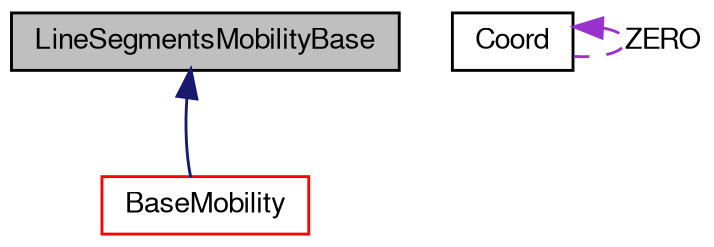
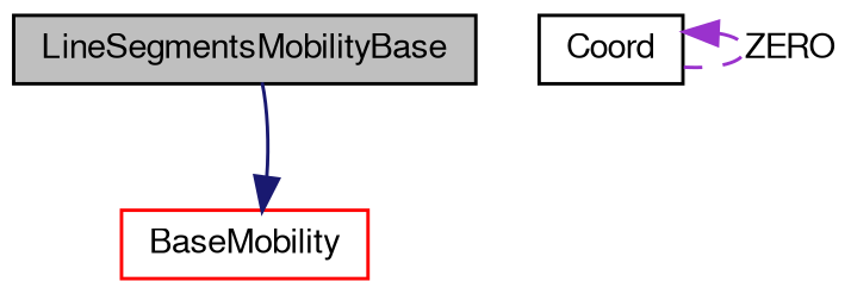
  digraph {
    node [color=black fillcolor=white fontname=FreeSans fontsize=10 shape=record style=filled]
    edge [dir=back fontname=FreeSans fontsize=10 labelfontname=FreeSans labelfontsize=10]
    n1 [fillcolor=grey75 fontcolor=black height=0.2 label=LineSegmentsMobilityBase width=0.4]
    n2 [color=red height=0.2 label=BaseMobility width=0.4]
    n3 [height=0.2 label=Coord width=0.4]
-   n1 -> n2 [color=midnightblue style=solid]
+   n2 -> n1 [color=midnightblue style=solid]
    n3 -> n3 [color=darkorchid3 label=ZERO style=dashed]
  }
